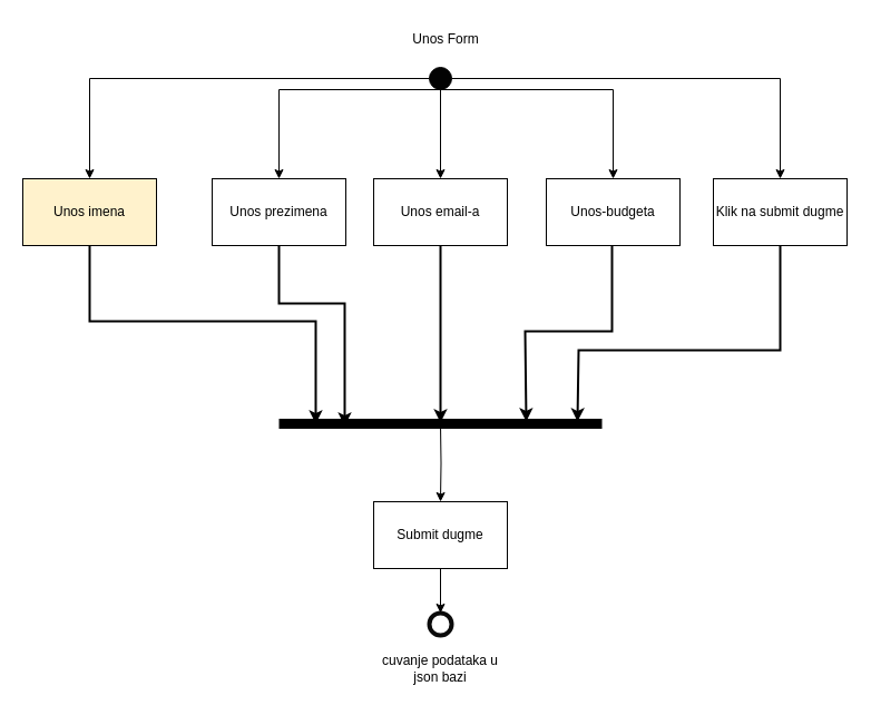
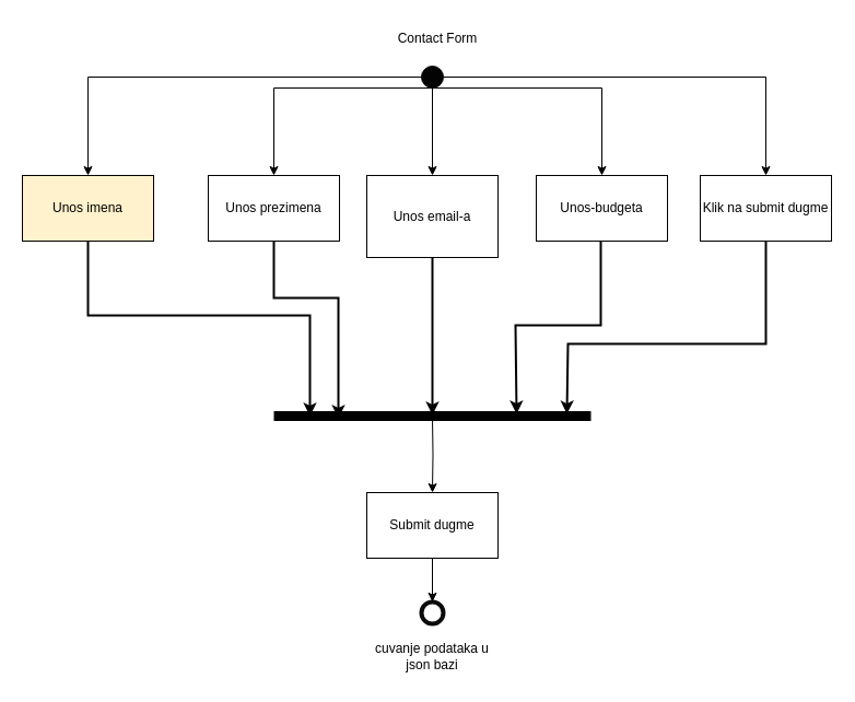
  <mxCell id="0" />
  <mxCell id="1" parent="0" />
  <mxCell id="2" style="edgeStyle=orthogonalEdgeStyle;rounded=0;orthogonalLoop=1;jettySize=auto;html=1;entryX=0.5;entryY=0;entryDx=0;entryDy=0;" edge="1" parent="1" source="7" target="9"><mxGeometry relative="1" as="geometry" /></mxCell>
  <mxCell id="3" style="edgeStyle=orthogonalEdgeStyle;rounded=0;orthogonalLoop=1;jettySize=auto;html=1;entryX=0.5;entryY=0;entryDx=0;entryDy=0;" edge="1" parent="1" source="7" target="12"><mxGeometry relative="1" as="geometry"><Array as="points"><mxPoint x="250" y="80" /></Array></mxGeometry></mxCell>
  <mxCell id="4" style="edgeStyle=orthogonalEdgeStyle;rounded=0;orthogonalLoop=1;jettySize=auto;html=1;entryX=0.5;entryY=0;entryDx=0;entryDy=0;" edge="1" parent="1" source="7" target="14"><mxGeometry relative="1" as="geometry" /></mxCell>
  <mxCell id="5" style="edgeStyle=orthogonalEdgeStyle;rounded=0;orthogonalLoop=1;jettySize=auto;html=1;entryX=0.5;entryY=0;entryDx=0;entryDy=0;" edge="1" parent="1" source="7" target="18"><mxGeometry relative="1" as="geometry" /></mxCell>
  <mxCell id="6" style="edgeStyle=orthogonalEdgeStyle;rounded=0;orthogonalLoop=1;jettySize=auto;html=1;entryX=0.5;entryY=0;entryDx=0;entryDy=0;" edge="1" parent="1" source="7" target="16"><mxGeometry relative="1" as="geometry"><Array as="points"><mxPoint x="550" y="80" /></Array></mxGeometry></mxCell>
  <mxCell id="7" value="" style="ellipse;whiteSpace=wrap;html=1;aspect=fixed;fillColor=#030303;" vertex="1" parent="1"><mxGeometry x="385" y="60" width="20" height="20" as="geometry" /></mxCell>
  <mxCell id="8" style="edgeStyle=orthogonalEdgeStyle;rounded=0;orthogonalLoop=1;jettySize=auto;html=1;strokeWidth=2;" edge="1" parent="1" source="9"><mxGeometry relative="1" as="geometry"><mxPoint x="283" y="380" as="targetPoint" /><Array as="points"><mxPoint x="80" y="288" /><mxPoint x="283" y="288" /></Array></mxGeometry></mxCell>
  <mxCell id="9" value="Unos imena" style="rounded=0;whiteSpace=wrap;html=1;fillColor=#fff2cc;" vertex="1" parent="1"><mxGeometry x="20" y="160" width="120" height="60" as="geometry" /></mxCell>
- <mxCell id="10" value="Unos Form" style="text;html=1;strokeColor=none;fillColor=none;align=center;verticalAlign=middle;whiteSpace=wrap;rounded=0;" vertex="1" parent="1"><mxGeometry x="350" y="20" width="100" height="30" as="geometry" /></mxCell>
+ <mxCell id="10" value="Contact Form" style="text;html=1;strokeColor=none;fillColor=none;align=center;verticalAlign=middle;whiteSpace=wrap;rounded=0;" vertex="1" parent="1"><mxGeometry x="350" y="20" width="100" height="30" as="geometry" /></mxCell>
  <mxCell id="11" style="edgeStyle=orthogonalEdgeStyle;rounded=0;orthogonalLoop=1;jettySize=auto;html=1;strokeWidth=2;" edge="1" parent="1" source="12"><mxGeometry relative="1" as="geometry"><mxPoint x="309" y="382" as="targetPoint" /><Array as="points"><mxPoint x="250" y="272" /><mxPoint x="309" y="272" /></Array></mxGeometry></mxCell>
  <mxCell id="12" value="Unos prezimena" style="rounded=0;whiteSpace=wrap;html=1;" vertex="1" parent="1"><mxGeometry x="190" y="160" width="120" height="60" as="geometry" /></mxCell>
  <mxCell id="13" style="edgeStyle=orthogonalEdgeStyle;rounded=0;orthogonalLoop=1;jettySize=auto;html=1;strokeWidth=2;" edge="1" parent="1" source="14"><mxGeometry relative="1" as="geometry"><mxPoint x="395" y="379" as="targetPoint" /></mxGeometry></mxCell>
- <mxCell id="14" value="Unos email-a" style="rounded=0;whiteSpace=wrap;html=1;" vertex="1" parent="1"><mxGeometry x="335" y="160" width="120" height="60" as="geometry" /></mxCell>
+ <mxCell id="14" value="Unos email-a" style="rounded=0;whiteSpace=wrap;html=1;" vertex="1" parent="1"><mxGeometry x="335" y="160" width="120" height="75" as="geometry" /></mxCell>
  <mxCell id="15" style="edgeStyle=orthogonalEdgeStyle;rounded=0;orthogonalLoop=1;jettySize=auto;html=1;strokeWidth=2;" edge="1" parent="1" source="16"><mxGeometry relative="1" as="geometry"><mxPoint x="472" y="378" as="targetPoint" /><Array as="points"><mxPoint x="549" y="297" /><mxPoint x="471" y="297" /></Array></mxGeometry></mxCell>
  <mxCell id="16" value="Unos-budgeta" style="rounded=0;whiteSpace=wrap;html=1;" vertex="1" parent="1"><mxGeometry x="490" y="160" width="120" height="60" as="geometry" /></mxCell>
  <mxCell id="17" style="edgeStyle=orthogonalEdgeStyle;rounded=0;orthogonalLoop=1;jettySize=auto;html=1;strokeWidth=2;" edge="1" parent="1" source="18"><mxGeometry relative="1" as="geometry"><mxPoint x="518" y="378" as="targetPoint" /><Array as="points"><mxPoint x="700" y="314" /><mxPoint x="519" y="314" /></Array></mxGeometry></mxCell>
  <mxCell id="18" value="Klik na submit dugme" style="rounded=0;whiteSpace=wrap;html=1;" vertex="1" parent="1"><mxGeometry x="640" y="160" width="120" height="60" as="geometry" /></mxCell>
  <mxCell id="19" value="" style="ellipse;whiteSpace=wrap;html=1;aspect=fixed;strokeColor=#0A0A0A;fillColor=#FFFFFF;strokeWidth=4;" vertex="1" parent="1"><mxGeometry x="385" y="550" width="20" height="20" as="geometry" /></mxCell>
  <mxCell id="20" value="cuvanje podataka u json bazi&lt;br&gt;" style="text;html=1;strokeColor=none;fillColor=none;align=center;verticalAlign=middle;whiteSpace=wrap;rounded=0;" vertex="1" parent="1"><mxGeometry x="335" y="580" width="120" height="40" as="geometry" /></mxCell>
  <mxCell id="21" style="edgeStyle=orthogonalEdgeStyle;rounded=0;orthogonalLoop=1;jettySize=auto;html=1;entryX=0.5;entryY=0;entryDx=0;entryDy=0;" edge="1" parent="1" target="23"><mxGeometry relative="1" as="geometry"><mxPoint x="395" y="380" as="sourcePoint" /></mxGeometry></mxCell>
  <mxCell id="22" style="edgeStyle=orthogonalEdgeStyle;rounded=0;orthogonalLoop=1;jettySize=auto;html=1;entryX=0.5;entryY=0;entryDx=0;entryDy=0;" edge="1" parent="1" source="23" target="19"><mxGeometry relative="1" as="geometry" /></mxCell>
  <mxCell id="23" value="Submit dugme" style="rounded=0;whiteSpace=wrap;html=1;" vertex="1" parent="1"><mxGeometry x="335" y="450" width="120" height="60" as="geometry" /></mxCell>
  <mxCell id="24" value="" style="endArrow=none;html=1;strokeWidth=9;" edge="1" parent="1"><mxGeometry width="50" height="50" relative="1" as="geometry"><mxPoint x="250" y="380" as="sourcePoint" /><mxPoint x="540" y="380" as="targetPoint" /></mxGeometry></mxCell>
